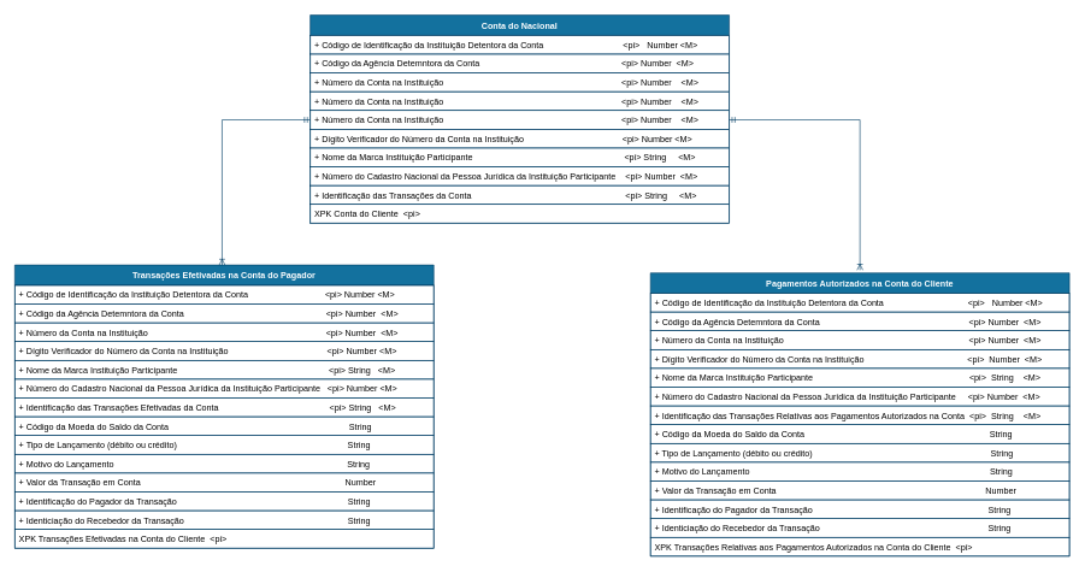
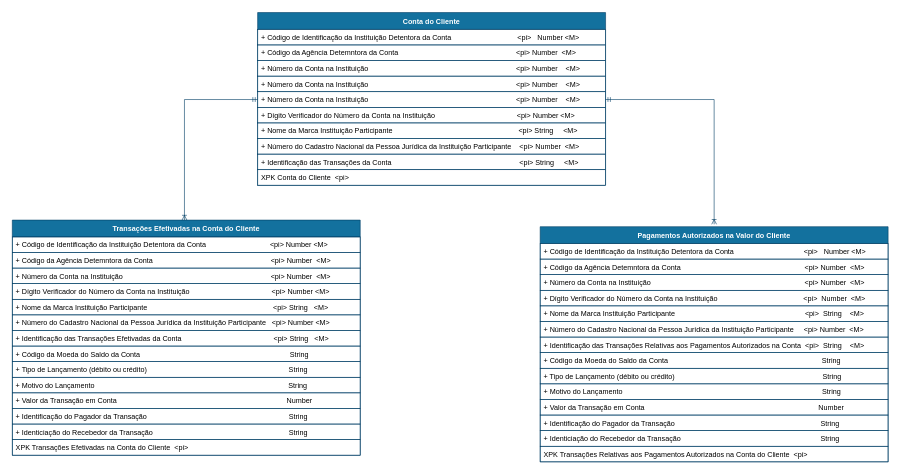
  <mxCell id="0" />
  <mxCell id="1" parent="0" />
- <mxCell id="2" value="Conta do Nacional" style="swimlane;fontStyle=1;childLayout=stackLayout;horizontal=1;startSize=28;horizontalStack=0;resizeParent=1;resizeParentMax=0;resizeLast=0;collapsible=1;marginBottom=0;rounded=0;shadow=0;comic=0;sketch=0;align=center;html=0;autosize=1;fillColor=#13719E;strokeColor=#003F66;fontColor=#FFFFFF;" parent="1" vertex="1"><mxGeometry x="429" y="20" width="580" height="288" as="geometry" /></mxCell>
+ <mxCell id="2" value="Conta do Cliente" style="swimlane;fontStyle=1;childLayout=stackLayout;horizontal=1;startSize=28;horizontalStack=0;resizeParent=1;resizeParentMax=0;resizeLast=0;collapsible=1;marginBottom=0;rounded=0;shadow=0;comic=0;sketch=0;align=center;html=0;autosize=1;fillColor=#13719E;strokeColor=#003F66;fontColor=#FFFFFF;" parent="1" vertex="1"><mxGeometry x="429" y="20" width="580" height="288" as="geometry" /></mxCell>
  <mxCell id="3" value="+ Código de Identificação da Instituição Detentora da Conta                                 &lt;pi&gt;   Number &lt;M&gt;" style="text;fillColor=none;align=left;verticalAlign=top;spacingLeft=4;spacingRight=4;overflow=hidden;rotatable=0;points=[[0,0.5],[1,0.5]];portConstraint=eastwest;strokeColor=#003F66;" parent="2" vertex="1"><mxGeometry y="28" width="580" height="26" as="geometry" /></mxCell>
  <mxCell id="4" value="+ Código da Agência Detemntora da Conta                                                           &lt;pi&gt; Number  &lt;M&gt;" style="text;fillColor=none;align=left;verticalAlign=top;spacingLeft=4;spacingRight=4;overflow=hidden;rotatable=0;points=[[0,0.5],[1,0.5]];portConstraint=eastwest;strokeColor=#003F66;" parent="2" vertex="1"><mxGeometry y="54" width="580" height="26" as="geometry" /></mxCell>
  <mxCell id="5" value="+ Número da Conta na Instituição                                                                          &lt;pi&gt; Number    &lt;M&gt;" style="text;fillColor=none;align=left;verticalAlign=top;spacingLeft=4;spacingRight=4;overflow=hidden;rotatable=0;points=[[0,0.5],[1,0.5]];portConstraint=eastwest;strokeColor=#003F66;" vertex="1" parent="2"><mxGeometry y="80" width="580" height="26" as="geometry" /></mxCell>
  <mxCell id="6" value="+ Número da Conta na Instituição                                                                          &lt;pi&gt; Number    &lt;M&gt;" style="text;fillColor=none;align=left;verticalAlign=top;spacingLeft=4;spacingRight=4;overflow=hidden;rotatable=0;points=[[0,0.5],[1,0.5]];portConstraint=eastwest;strokeColor=#003F66;" vertex="1" parent="2"><mxGeometry y="106" width="580" height="26" as="geometry" /></mxCell>
  <mxCell id="7" value="+ Número da Conta na Instituição                                                                          &lt;pi&gt; Number    &lt;M&gt;" style="text;fillColor=none;align=left;verticalAlign=top;spacingLeft=4;spacingRight=4;overflow=hidden;rotatable=0;points=[[0,0.5],[1,0.5]];portConstraint=eastwest;strokeColor=#003F66;" parent="2" vertex="1"><mxGeometry y="132" width="580" height="26" as="geometry" /></mxCell>
  <mxCell id="8" value="+ Dígito Verificador do Número da Conta na Instituição                                         &lt;pi&gt; Number &lt;M&gt;" style="text;fillColor=none;align=left;verticalAlign=top;spacingLeft=4;spacingRight=4;overflow=hidden;rotatable=0;points=[[0,0.5],[1,0.5]];portConstraint=eastwest;strokeColor=#003F66;" parent="2" vertex="1"><mxGeometry y="158" width="580" height="26" as="geometry" /></mxCell>
  <mxCell id="9" value="+ Nome da Marca Instituição Participante                                                               &lt;pi&gt; String     &lt;M&gt;" style="text;fillColor=none;align=left;verticalAlign=top;spacingLeft=4;spacingRight=4;overflow=hidden;rotatable=0;points=[[0,0.5],[1,0.5]];portConstraint=eastwest;strokeColor=#003F66;" parent="2" vertex="1"><mxGeometry y="184" width="580" height="26" as="geometry" /></mxCell>
  <mxCell id="10" value="+ Número do Cadastro Nacional da Pessoa Jurídica da Instituição Participante    &lt;pi&gt; Number  &lt;M&gt;" style="text;fillColor=none;align=left;verticalAlign=top;spacingLeft=4;spacingRight=4;overflow=hidden;rotatable=0;points=[[0,0.5],[1,0.5]];portConstraint=eastwest;strokeColor=#003F66;" parent="2" vertex="1"><mxGeometry y="210" width="580" height="26" as="geometry" /></mxCell>
  <mxCell id="11" value="+ Identificação das Transações da Conta                                                                &lt;pi&gt; String     &lt;M&gt;" style="text;fillColor=none;align=left;verticalAlign=top;spacingLeft=4;spacingRight=4;overflow=hidden;rotatable=0;points=[[0,0.5],[1,0.5]];portConstraint=eastwest;strokeColor=#003F66;" parent="2" vertex="1"><mxGeometry y="236" width="580" height="26" as="geometry" /></mxCell>
  <mxCell id="12" value="XPK Conta do Cliente  &lt;pi&gt;" style="text;fillColor=none;align=left;verticalAlign=top;spacingLeft=4;spacingRight=4;overflow=hidden;rotatable=0;points=[[0,0.5],[1,0.5]];portConstraint=eastwest;strokeColor=#003F66;" parent="2" vertex="1"><mxGeometry y="262" width="580" height="26" as="geometry" /></mxCell>
- <mxCell id="13" value="Transações Efetivadas na Conta do Pagador" style="swimlane;fontStyle=1;childLayout=stackLayout;horizontal=1;startSize=28;horizontalStack=0;resizeParent=1;resizeParentMax=0;resizeLast=0;collapsible=1;marginBottom=0;rounded=0;shadow=0;comic=0;sketch=0;align=center;html=0;autosize=1;fillColor=#13719E;strokeColor=#003F66;fontColor=#FFFFFF;" parent="1" vertex="1"><mxGeometry x="20" y="366" width="580" height="392" as="geometry" /></mxCell>
+ <mxCell id="13" value="Transações Efetivadas na Conta do Cliente" style="swimlane;fontStyle=1;childLayout=stackLayout;horizontal=1;startSize=28;horizontalStack=0;resizeParent=1;resizeParentMax=0;resizeLast=0;collapsible=1;marginBottom=0;rounded=0;shadow=0;comic=0;sketch=0;align=center;html=0;autosize=1;fillColor=#13719E;strokeColor=#003F66;fontColor=#FFFFFF;" parent="1" vertex="1"><mxGeometry x="20" y="366" width="580" height="392" as="geometry" /></mxCell>
  <mxCell id="14" value="+ Código de Identificação da Instituição Detentora da Conta                                &lt;pi&gt; Number &lt;M&gt;" style="text;fillColor=none;align=left;verticalAlign=top;spacingLeft=4;spacingRight=4;overflow=hidden;rotatable=0;points=[[0,0.5],[1,0.5]];portConstraint=eastwest;strokeColor=#003F66;" parent="13" vertex="1"><mxGeometry y="28" width="580" height="26" as="geometry" /></mxCell>
  <mxCell id="15" value="+ Código da Agência Detemntora da Conta                                                           &lt;pi&gt; Number  &lt;M&gt;" style="text;fillColor=none;align=left;verticalAlign=top;spacingLeft=4;spacingRight=4;overflow=hidden;rotatable=0;points=[[0,0.5],[1,0.5]];portConstraint=eastwest;strokeColor=#003F66;" parent="13" vertex="1"><mxGeometry y="54" width="580" height="26" as="geometry" /></mxCell>
  <mxCell id="16" value="+ Número da Conta na Instituição                                                                          &lt;pi&gt; Number  &lt;M&gt;" style="text;fillColor=none;align=left;verticalAlign=top;spacingLeft=4;spacingRight=4;overflow=hidden;rotatable=0;points=[[0,0.5],[1,0.5]];portConstraint=eastwest;strokeColor=#003F66;" parent="13" vertex="1"><mxGeometry y="80" width="580" height="26" as="geometry" /></mxCell>
  <mxCell id="17" value="+ Dígito Verificador do Número da Conta na Instituição                                         &lt;pi&gt; Number &lt;M&gt;" style="text;fillColor=none;align=left;verticalAlign=top;spacingLeft=4;spacingRight=4;overflow=hidden;rotatable=0;points=[[0,0.5],[1,0.5]];portConstraint=eastwest;strokeColor=#003F66;" parent="13" vertex="1"><mxGeometry y="106" width="580" height="26" as="geometry" /></mxCell>
  <mxCell id="18" value="+ Nome da Marca Instituição Participante                                                               &lt;pi&gt; String   &lt;M&gt;" style="text;fillColor=none;align=left;verticalAlign=top;spacingLeft=4;spacingRight=4;overflow=hidden;rotatable=0;points=[[0,0.5],[1,0.5]];portConstraint=eastwest;strokeColor=#003F66;" parent="13" vertex="1"><mxGeometry y="132" width="580" height="26" as="geometry" /></mxCell>
  <mxCell id="19" value="+ Número do Cadastro Nacional da Pessoa Jurídica da Instituição Participante   &lt;pi&gt; Number &lt;M&gt;" style="text;fillColor=none;align=left;verticalAlign=top;spacingLeft=4;spacingRight=4;overflow=hidden;rotatable=0;points=[[0,0.5],[1,0.5]];portConstraint=eastwest;strokeColor=#003F66;" parent="13" vertex="1"><mxGeometry y="158" width="580" height="26" as="geometry" /></mxCell>
  <mxCell id="20" value="+ Identificação das Transações Efetivadas da Conta                                              &lt;pi&gt; String   &lt;M&gt;" style="text;fillColor=none;align=left;verticalAlign=top;spacingLeft=4;spacingRight=4;overflow=hidden;rotatable=0;points=[[0,0.5],[1,0.5]];portConstraint=eastwest;strokeColor=#003F66;" parent="13" vertex="1"><mxGeometry y="184" width="580" height="26" as="geometry" /></mxCell>
  <mxCell id="21" value="+ Código da Moeda do Saldo da Conta                                                                           String     " style="text;fillColor=none;align=left;verticalAlign=top;spacingLeft=4;spacingRight=4;overflow=hidden;rotatable=0;points=[[0,0.5],[1,0.5]];portConstraint=eastwest;strokeColor=#003F66;" parent="13" vertex="1"><mxGeometry y="210" width="580" height="26" as="geometry" /></mxCell>
  <mxCell id="22" value="+ Tipo de Lançamento (débito ou crédito)                                                                       String" style="text;fillColor=none;align=left;verticalAlign=top;spacingLeft=4;spacingRight=4;overflow=hidden;rotatable=0;points=[[0,0.5],[1,0.5]];portConstraint=eastwest;strokeColor=#003F66;" parent="13" vertex="1"><mxGeometry y="236" width="580" height="26" as="geometry" /></mxCell>
  <mxCell id="23" value="+ Motivo do Lançamento                                                                                                 String" style="text;fillColor=none;align=left;verticalAlign=top;spacingLeft=4;spacingRight=4;overflow=hidden;rotatable=0;points=[[0,0.5],[1,0.5]];portConstraint=eastwest;strokeColor=#003F66;" parent="13" vertex="1"><mxGeometry y="262" width="580" height="26" as="geometry" /></mxCell>
  <mxCell id="24" value="+ Valor da Transação em Conta                                                                                     Number" style="text;fillColor=none;align=left;verticalAlign=top;spacingLeft=4;spacingRight=4;overflow=hidden;rotatable=0;points=[[0,0.5],[1,0.5]];portConstraint=eastwest;strokeColor=#003F66;" parent="13" vertex="1"><mxGeometry y="288" width="580" height="26" as="geometry" /></mxCell>
  <mxCell id="25" value="+ Identificação do Pagador da Transação                                                                       String" style="text;fillColor=none;align=left;verticalAlign=top;spacingLeft=4;spacingRight=4;overflow=hidden;rotatable=0;points=[[0,0.5],[1,0.5]];portConstraint=eastwest;strokeColor=#003F66;" parent="13" vertex="1"><mxGeometry y="314" width="580" height="26" as="geometry" /></mxCell>
  <mxCell id="26" value="+ Identiciação do Recebedor da Transação                                                                    String" style="text;fillColor=none;align=left;verticalAlign=top;spacingLeft=4;spacingRight=4;overflow=hidden;rotatable=0;points=[[0,0.5],[1,0.5]];portConstraint=eastwest;strokeColor=#003F66;" parent="13" vertex="1"><mxGeometry y="340" width="580" height="26" as="geometry" /></mxCell>
  <mxCell id="27" value="XPK Transações Efetivadas na Conta do Cliente  &lt;pi&gt;" style="text;fillColor=none;align=left;verticalAlign=top;spacingLeft=4;spacingRight=4;overflow=hidden;rotatable=0;points=[[0,0.5],[1,0.5]];portConstraint=eastwest;strokeColor=#003F66;" parent="13" vertex="1"><mxGeometry y="366" width="580" height="26" as="geometry" /></mxCell>
- <mxCell id="28" value="Pagamentos Autorizados na Conta do Cliente" style="swimlane;fontStyle=1;childLayout=stackLayout;horizontal=1;startSize=28;horizontalStack=0;resizeParent=1;resizeParentMax=0;resizeLast=0;collapsible=1;marginBottom=0;rounded=0;shadow=0;comic=0;sketch=0;align=center;html=0;autosize=1;fillColor=#13719E;strokeColor=#003F66;fontColor=#FFFFFF;" parent="1" vertex="1"><mxGeometry x="900" y="377" width="580" height="392" as="geometry" /></mxCell>
+ <mxCell id="28" value="Pagamentos Autorizados na Valor do Cliente" style="swimlane;fontStyle=1;childLayout=stackLayout;horizontal=1;startSize=28;horizontalStack=0;resizeParent=1;resizeParentMax=0;resizeLast=0;collapsible=1;marginBottom=0;rounded=0;shadow=0;comic=0;sketch=0;align=center;html=0;autosize=1;fillColor=#13719E;strokeColor=#003F66;fontColor=#FFFFFF;" parent="1" vertex="1"><mxGeometry x="900" y="377" width="580" height="392" as="geometry" /></mxCell>
  <mxCell id="29" value="+ Código de Identificação da Instituição Detentora da Conta                                   &lt;pi&gt;   Number &lt;M&gt;" style="text;fillColor=none;align=left;verticalAlign=top;spacingLeft=4;spacingRight=4;overflow=hidden;rotatable=0;points=[[0,0.5],[1,0.5]];portConstraint=eastwest;strokeColor=#003F66;" parent="28" vertex="1"><mxGeometry y="28" width="580" height="26" as="geometry" /></mxCell>
  <mxCell id="30" value="+ Código da Agência Detemntora da Conta                                                              &lt;pi&gt; Number  &lt;M&gt;" style="text;fillColor=none;align=left;verticalAlign=top;spacingLeft=4;spacingRight=4;overflow=hidden;rotatable=0;points=[[0,0.5],[1,0.5]];portConstraint=eastwest;strokeColor=#003F66;" parent="28" vertex="1"><mxGeometry y="54" width="580" height="26" as="geometry" /></mxCell>
  <mxCell id="31" value="+ Número da Conta na Instituição                                                                             &lt;pi&gt; Number  &lt;M&gt;" style="text;fillColor=none;align=left;verticalAlign=top;spacingLeft=4;spacingRight=4;overflow=hidden;rotatable=0;points=[[0,0.5],[1,0.5]];portConstraint=eastwest;strokeColor=#003F66;" parent="28" vertex="1"><mxGeometry y="80" width="580" height="26" as="geometry" /></mxCell>
  <mxCell id="32" value="+ Dígito Verificador do Número da Conta na Instituição                                           &lt;pi&gt;  Number  &lt;M&gt;" style="text;fillColor=none;align=left;verticalAlign=top;spacingLeft=4;spacingRight=4;overflow=hidden;rotatable=0;points=[[0,0.5],[1,0.5]];portConstraint=eastwest;strokeColor=#003F66;" parent="28" vertex="1"><mxGeometry y="106" width="580" height="26" as="geometry" /></mxCell>
  <mxCell id="33" value="+ Nome da Marca Instituição Participante                                                                 &lt;pi&gt;  String    &lt;M&gt;" style="text;fillColor=none;align=left;verticalAlign=top;spacingLeft=4;spacingRight=4;overflow=hidden;rotatable=0;points=[[0,0.5],[1,0.5]];portConstraint=eastwest;strokeColor=#003F66;" parent="28" vertex="1"><mxGeometry y="132" width="580" height="26" as="geometry" /></mxCell>
  <mxCell id="34" value="+ Número do Cadastro Nacional da Pessoa Jurídica da Instituição Participante     &lt;pi&gt; Number  &lt;M&gt;" style="text;fillColor=none;align=left;verticalAlign=top;spacingLeft=4;spacingRight=4;overflow=hidden;rotatable=0;points=[[0,0.5],[1,0.5]];portConstraint=eastwest;strokeColor=#003F66;" parent="28" vertex="1"><mxGeometry y="158" width="580" height="26" as="geometry" /></mxCell>
  <mxCell id="35" value="+ Identificação das Transações Relativas aos Pagamentos Autorizados na Conta  &lt;pi&gt;  String    &lt;M&gt;" style="text;fillColor=none;align=left;verticalAlign=top;spacingLeft=4;spacingRight=4;overflow=hidden;rotatable=0;points=[[0,0.5],[1,0.5]];portConstraint=eastwest;strokeColor=#003F66;" parent="28" vertex="1"><mxGeometry y="184" width="580" height="26" as="geometry" /></mxCell>
  <mxCell id="36" value="+ Código da Moeda do Saldo da Conta                                                                             String     " style="text;fillColor=none;align=left;verticalAlign=top;spacingLeft=4;spacingRight=4;overflow=hidden;rotatable=0;points=[[0,0.5],[1,0.5]];portConstraint=eastwest;strokeColor=#003F66;" parent="28" vertex="1"><mxGeometry y="210" width="580" height="26" as="geometry" /></mxCell>
  <mxCell id="37" value="+ Tipo de Lançamento (débito ou crédito)                                                                          String" style="text;fillColor=none;align=left;verticalAlign=top;spacingLeft=4;spacingRight=4;overflow=hidden;rotatable=0;points=[[0,0.5],[1,0.5]];portConstraint=eastwest;strokeColor=#003F66;" parent="28" vertex="1"><mxGeometry y="236" width="580" height="26" as="geometry" /></mxCell>
  <mxCell id="38" value="+ Motivo do Lançamento                                                                                                    String" style="text;fillColor=none;align=left;verticalAlign=top;spacingLeft=4;spacingRight=4;overflow=hidden;rotatable=0;points=[[0,0.5],[1,0.5]];portConstraint=eastwest;strokeColor=#003F66;" parent="28" vertex="1"><mxGeometry y="262" width="580" height="26" as="geometry" /></mxCell>
  <mxCell id="39" value="+ Valor da Transação em Conta                                                                                       Number" style="text;fillColor=none;align=left;verticalAlign=top;spacingLeft=4;spacingRight=4;overflow=hidden;rotatable=0;points=[[0,0.5],[1,0.5]];portConstraint=eastwest;strokeColor=#003F66;" parent="28" vertex="1"><mxGeometry y="288" width="580" height="26" as="geometry" /></mxCell>
  <mxCell id="40" value="+ Identificação do Pagador da Transação                                                                         String" style="text;fillColor=none;align=left;verticalAlign=top;spacingLeft=4;spacingRight=4;overflow=hidden;rotatable=0;points=[[0,0.5],[1,0.5]];portConstraint=eastwest;strokeColor=#003F66;" parent="28" vertex="1"><mxGeometry y="314" width="580" height="26" as="geometry" /></mxCell>
  <mxCell id="41" value="+ Identiciação do Recebedor da Transação                                                                      String" style="text;fillColor=none;align=left;verticalAlign=top;spacingLeft=4;spacingRight=4;overflow=hidden;rotatable=0;points=[[0,0.5],[1,0.5]];portConstraint=eastwest;strokeColor=#003F66;" parent="28" vertex="1"><mxGeometry y="340" width="580" height="26" as="geometry" /></mxCell>
  <mxCell id="42" value="XPK Transações Relativas aos Pagamentos Autorizados na Conta do Cliente  &lt;pi&gt;" style="text;fillColor=none;align=left;verticalAlign=top;spacingLeft=4;spacingRight=4;overflow=hidden;rotatable=0;points=[[0,0.5],[1,0.5]];portConstraint=eastwest;strokeColor=#003F66;" parent="28" vertex="1"><mxGeometry y="366" width="580" height="26" as="geometry" /></mxCell>
  <mxCell id="43" value="" style="edgeStyle=orthogonalEdgeStyle;rounded=0;orthogonalLoop=1;jettySize=auto;html=1;startArrow=ERmandOne;startFill=0;endArrow=ERoneToMany;endFill=0;strokeColor=#003F66;exitX=1;exitY=0.5;exitDx=0;exitDy=0;" parent="1" source="7" edge="1"><mxGeometry relative="1" as="geometry"><mxPoint x="1017" y="123" as="sourcePoint" /><mxPoint x="1190" y="373" as="targetPoint" /><Array as="points"><mxPoint x="1190" y="165" /></Array></mxGeometry></mxCell>
  <mxCell id="44" value="" style="edgeStyle=orthogonalEdgeStyle;rounded=0;orthogonalLoop=1;jettySize=auto;html=1;startArrow=ERmandOne;startFill=0;endArrow=ERoneToMany;endFill=0;strokeColor=#003F66;exitX=0;exitY=0.5;exitDx=0;exitDy=0;" parent="1" source="7" edge="1"><mxGeometry relative="1" as="geometry"><mxPoint x="531.1" y="112" as="sourcePoint" /><mxPoint x="307.007" y="366" as="targetPoint" /><Array as="points"><mxPoint x="307" y="165" /></Array></mxGeometry></mxCell>
